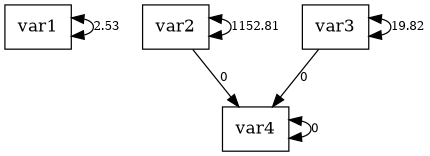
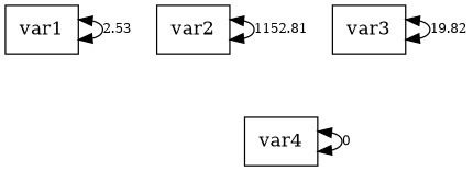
  digraph {
    fontname="DejaVu Serif"
    rankdir=TB
    node [fontname="DejaVu Serif" fontsize=14 shape=box]
    edge [dir=both fontname="DejaVu Serif" fontsize=10]
    var1
    var4
    var2
    var3
    var1 -> var1 [label=2.53]
    var4 -> var4 [label=0]
-   var2 -> var4 [label=0 dir=""]
    var2 -> var2 [label=1152.81]
-   var3 -> var4 [label=0 dir=""]
    var3 -> var3 [label=19.82]
  }
